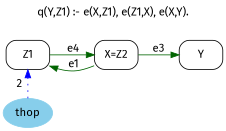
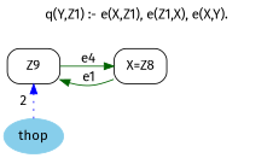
  strict digraph {
    fontname="Fira Sans"
    label="q(Y,Z1) :- e(X,Z1), e(Z1,X), e(X,Y)."
    labelloc=t
    rankdir=LR
    node [fontname="Fira Sans" shape=box style=rounded]
    edge [color=darkgreen fontname="Fira Sans"]
-   Z1 [height=0.5 width=0.75]
-   n2 [height=0.5 label="X=Z2" width=0.75]
-   Y [height=0.5 width=0.75]
+   Z1 [height=0.5 width=0.75 label=Z9]
+   n2 [height=0.5 label="X=Z8" width=0.75]
    thop [color=skyblue fillcolor=skyblue height=0.5 shape=oval style="filled,rounded" width=0.79437]
    Z1 -> n2 [label=e4]
    n2 -> Z1 [label=e1]
-   n2 -> Y [label=e3]
    thop -> Z1 [color=blue constraint=false label=2 style=dotted]
  }
